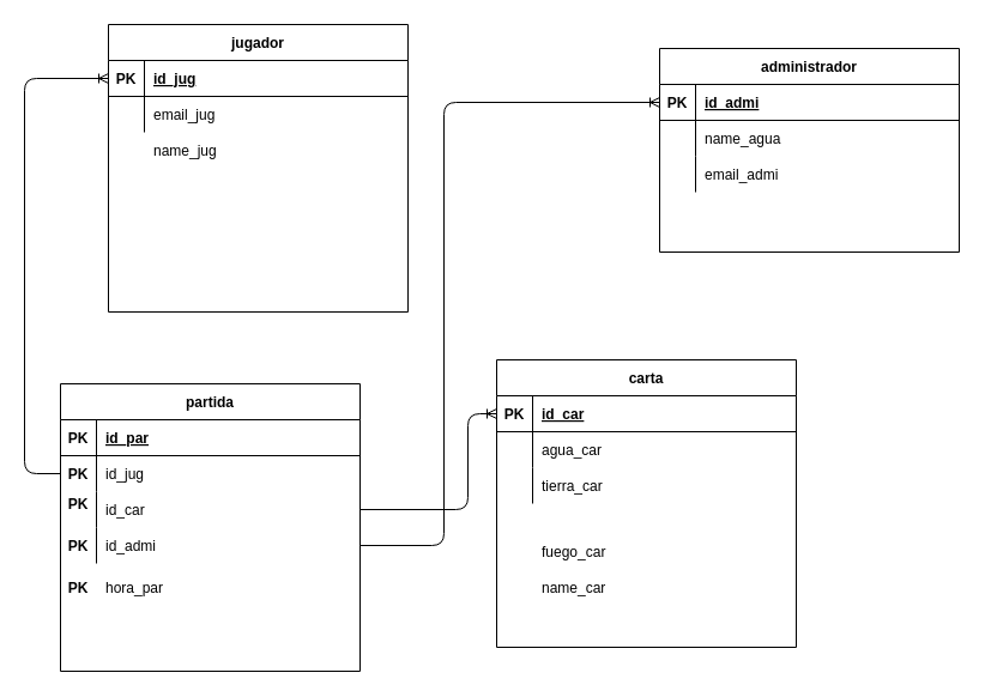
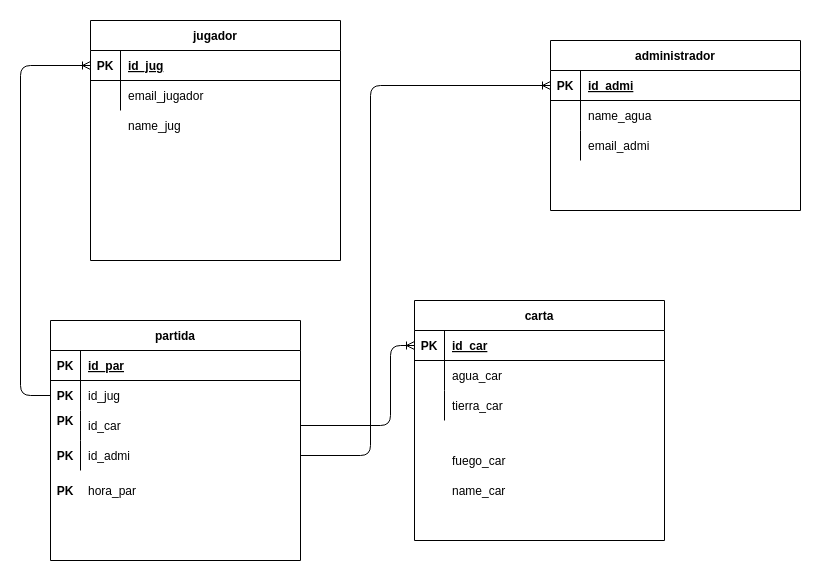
  <mxCell id="0" />
  <mxCell id="1" parent="0" />
  <mxCell id="2" value="administrador" style="shape=table;startSize=30;container=1;collapsible=1;childLayout=tableLayout;fixedRows=1;rowLines=0;fontStyle=1;align=center;resizeLast=1;" vertex="1" parent="1"><mxGeometry x="550" y="40" width="250" height="170" as="geometry" /></mxCell>
  <mxCell id="3" value="" style="shape=partialRectangle;collapsible=0;dropTarget=0;pointerEvents=0;fillColor=none;points=[[0,0.5],[1,0.5]];portConstraint=eastwest;top=0;left=0;right=0;bottom=1;" vertex="1" parent="2"><mxGeometry y="30" width="250" height="30" as="geometry" /></mxCell>
  <mxCell id="4" value="PK" style="shape=partialRectangle;overflow=hidden;connectable=0;fillColor=none;top=0;left=0;bottom=0;right=0;fontStyle=1;" vertex="1" parent="3"><mxGeometry width="30" height="30" as="geometry" /></mxCell>
  <mxCell id="5" value="id_admi" style="shape=partialRectangle;overflow=hidden;connectable=0;fillColor=none;top=0;left=0;bottom=0;right=0;align=left;spacingLeft=6;fontStyle=5;" vertex="1" parent="3"><mxGeometry x="30" width="220" height="30" as="geometry" /></mxCell>
  <mxCell id="6" value="" style="shape=partialRectangle;collapsible=0;dropTarget=0;pointerEvents=0;fillColor=none;points=[[0,0.5],[1,0.5]];portConstraint=eastwest;top=0;left=0;right=0;bottom=0;" vertex="1" parent="2"><mxGeometry y="60" width="250" height="30" as="geometry" /></mxCell>
  <mxCell id="7" value="" style="shape=partialRectangle;overflow=hidden;connectable=0;fillColor=none;top=0;left=0;bottom=0;right=0;" vertex="1" parent="6"><mxGeometry width="30" height="30" as="geometry" /></mxCell>
  <mxCell id="8" value="name_agua" style="shape=partialRectangle;overflow=hidden;connectable=0;fillColor=none;top=0;left=0;bottom=0;right=0;align=left;spacingLeft=6;" vertex="1" parent="6"><mxGeometry x="30" width="220" height="30" as="geometry" /></mxCell>
  <mxCell id="9" value="" style="shape=partialRectangle;collapsible=0;dropTarget=0;pointerEvents=0;fillColor=none;points=[[0,0.5],[1,0.5]];portConstraint=eastwest;top=0;left=0;right=0;bottom=0;" vertex="1" parent="2"><mxGeometry y="90" width="250" height="30" as="geometry" /></mxCell>
  <mxCell id="10" value="" style="shape=partialRectangle;overflow=hidden;connectable=0;fillColor=none;top=0;left=0;bottom=0;right=0;" vertex="1" parent="9"><mxGeometry width="30" height="30" as="geometry" /></mxCell>
  <mxCell id="11" value="email_admi" style="shape=partialRectangle;overflow=hidden;connectable=0;fillColor=none;top=0;left=0;bottom=0;right=0;align=left;spacingLeft=6;" vertex="1" parent="9"><mxGeometry x="30" width="220" height="30" as="geometry" /></mxCell>
  <mxCell id="12" value="jugador" style="shape=table;startSize=30;container=1;collapsible=1;childLayout=tableLayout;fixedRows=1;rowLines=0;fontStyle=1;align=center;resizeLast=1;" vertex="1" parent="1"><mxGeometry x="90" y="20" width="250" height="240" as="geometry" /></mxCell>
  <mxCell id="13" value="" style="shape=partialRectangle;collapsible=0;dropTarget=0;pointerEvents=0;fillColor=none;points=[[0,0.5],[1,0.5]];portConstraint=eastwest;top=0;left=0;right=0;bottom=1;" vertex="1" parent="12"><mxGeometry y="30" width="250" height="30" as="geometry" /></mxCell>
  <mxCell id="14" value="PK" style="shape=partialRectangle;overflow=hidden;connectable=0;fillColor=none;top=0;left=0;bottom=0;right=0;fontStyle=1;" vertex="1" parent="13"><mxGeometry width="30" height="30" as="geometry" /></mxCell>
  <mxCell id="15" value="id_jug" style="shape=partialRectangle;overflow=hidden;connectable=0;fillColor=none;top=0;left=0;bottom=0;right=0;align=left;spacingLeft=6;fontStyle=5;" vertex="1" parent="13"><mxGeometry x="30" width="220" height="30" as="geometry" /></mxCell>
  <mxCell id="16" value="" style="shape=partialRectangle;collapsible=0;dropTarget=0;pointerEvents=0;fillColor=none;points=[[0,0.5],[1,0.5]];portConstraint=eastwest;top=0;left=0;right=0;bottom=0;" vertex="1" parent="12"><mxGeometry y="60" width="250" height="30" as="geometry" /></mxCell>
  <mxCell id="17" value="" style="shape=partialRectangle;overflow=hidden;connectable=0;fillColor=none;top=0;left=0;bottom=0;right=0;" vertex="1" parent="16"><mxGeometry width="30" height="30" as="geometry" /></mxCell>
- <mxCell id="18" value="email_jug" style="shape=partialRectangle;overflow=hidden;connectable=0;fillColor=none;top=0;left=0;bottom=0;right=0;align=left;spacingLeft=6;" vertex="1" parent="16"><mxGeometry x="30" width="220" height="30" as="geometry" /></mxCell>
+ <mxCell id="18" value="email_jugador" style="shape=partialRectangle;overflow=hidden;connectable=0;fillColor=none;top=0;left=0;bottom=0;right=0;align=left;spacingLeft=6;" vertex="1" parent="16"><mxGeometry x="30" width="220" height="30" as="geometry" /></mxCell>
  <mxCell id="19" value="carta" style="shape=table;startSize=30;container=1;collapsible=1;childLayout=tableLayout;fixedRows=1;rowLines=0;fontStyle=1;align=center;resizeLast=1;" vertex="1" parent="1"><mxGeometry x="414" y="300" width="250" height="240" as="geometry" /></mxCell>
  <mxCell id="20" value="" style="shape=partialRectangle;collapsible=0;dropTarget=0;pointerEvents=0;fillColor=none;points=[[0,0.5],[1,0.5]];portConstraint=eastwest;top=0;left=0;right=0;bottom=1;" vertex="1" parent="19"><mxGeometry y="30" width="250" height="30" as="geometry" /></mxCell>
  <mxCell id="21" value="PK" style="shape=partialRectangle;overflow=hidden;connectable=0;fillColor=none;top=0;left=0;bottom=0;right=0;fontStyle=1;" vertex="1" parent="20"><mxGeometry width="30" height="30" as="geometry" /></mxCell>
  <mxCell id="22" value="id_car" style="shape=partialRectangle;overflow=hidden;connectable=0;fillColor=none;top=0;left=0;bottom=0;right=0;align=left;spacingLeft=6;fontStyle=5;" vertex="1" parent="20"><mxGeometry x="30" width="220" height="30" as="geometry" /></mxCell>
  <mxCell id="23" value="" style="shape=partialRectangle;collapsible=0;dropTarget=0;pointerEvents=0;fillColor=none;points=[[0,0.5],[1,0.5]];portConstraint=eastwest;top=0;left=0;right=0;bottom=0;" vertex="1" parent="19"><mxGeometry y="60" width="250" height="30" as="geometry" /></mxCell>
  <mxCell id="24" value="" style="shape=partialRectangle;overflow=hidden;connectable=0;fillColor=none;top=0;left=0;bottom=0;right=0;" vertex="1" parent="23"><mxGeometry width="30" height="30" as="geometry" /></mxCell>
  <mxCell id="25" value="agua_car" style="shape=partialRectangle;overflow=hidden;connectable=0;fillColor=none;top=0;left=0;bottom=0;right=0;align=left;spacingLeft=6;" vertex="1" parent="23"><mxGeometry x="30" width="220" height="30" as="geometry" /></mxCell>
  <mxCell id="26" value="" style="shape=partialRectangle;collapsible=0;dropTarget=0;pointerEvents=0;fillColor=none;points=[[0,0.5],[1,0.5]];portConstraint=eastwest;top=0;left=0;right=0;bottom=0;" vertex="1" parent="19"><mxGeometry y="90" width="250" height="30" as="geometry" /></mxCell>
  <mxCell id="27" value="" style="shape=partialRectangle;overflow=hidden;connectable=0;fillColor=none;top=0;left=0;bottom=0;right=0;" vertex="1" parent="26"><mxGeometry width="30" height="30" as="geometry" /></mxCell>
  <mxCell id="28" value="tierra_car" style="shape=partialRectangle;overflow=hidden;connectable=0;fillColor=none;top=0;left=0;bottom=0;right=0;align=left;spacingLeft=6;" vertex="1" parent="26"><mxGeometry x="30" width="220" height="30" as="geometry" /></mxCell>
  <mxCell id="29" value="" style="shape=partialRectangle;collapsible=0;dropTarget=0;pointerEvents=0;fillColor=none;points=[[0,0.5],[1,0.5]];portConstraint=eastwest;top=0;left=0;right=0;bottom=0;" vertex="1" parent="19"><mxGeometry y="120" width="250" height="30" as="geometry" /></mxCell>
  <mxCell id="30" value="" style="shape=partialRectangle;overflow=hidden;connectable=0;fillColor=none;top=0;left=0;bottom=0;right=0;" vertex="1" parent="29"><mxGeometry width="30" height="30" as="geometry" /></mxCell>
  <mxCell id="31" value="name_jug" style="shape=partialRectangle;overflow=hidden;connectable=0;fillColor=none;top=0;left=0;bottom=0;right=0;align=left;spacingLeft=6;" vertex="1" parent="1"><mxGeometry x="120" y="110" width="220" height="30" as="geometry" /></mxCell>
  <mxCell id="32" value="fuego_car" style="shape=partialRectangle;overflow=hidden;connectable=0;fillColor=none;top=0;left=0;bottom=0;right=0;align=left;spacingLeft=6;" vertex="1" parent="1"><mxGeometry x="444" y="450" width="220" height="20" as="geometry" /></mxCell>
  <mxCell id="33" value="name_car" style="shape=partialRectangle;overflow=hidden;connectable=0;fillColor=none;top=0;left=0;bottom=0;right=0;align=left;spacingLeft=6;" vertex="1" parent="1"><mxGeometry x="444" y="475" width="220" height="30" as="geometry" /></mxCell>
  <mxCell id="34" value="partida" style="shape=table;startSize=30;container=1;collapsible=1;childLayout=tableLayout;fixedRows=1;rowLines=0;fontStyle=1;align=center;resizeLast=1;" vertex="1" parent="1"><mxGeometry x="50" y="320" width="250" height="240" as="geometry" /></mxCell>
  <mxCell id="35" value="" style="shape=partialRectangle;collapsible=0;dropTarget=0;pointerEvents=0;fillColor=none;points=[[0,0.5],[1,0.5]];portConstraint=eastwest;top=0;left=0;right=0;bottom=1;" vertex="1" parent="34"><mxGeometry y="30" width="250" height="30" as="geometry" /></mxCell>
  <mxCell id="36" value="PK" style="shape=partialRectangle;overflow=hidden;connectable=0;fillColor=none;top=0;left=0;bottom=0;right=0;fontStyle=1;" vertex="1" parent="35"><mxGeometry width="30" height="30" as="geometry" /></mxCell>
  <mxCell id="37" value="id_par" style="shape=partialRectangle;overflow=hidden;connectable=0;fillColor=none;top=0;left=0;bottom=0;right=0;align=left;spacingLeft=6;fontStyle=5;" vertex="1" parent="35"><mxGeometry x="30" width="220" height="30" as="geometry" /></mxCell>
  <mxCell id="38" value="" style="shape=partialRectangle;collapsible=0;dropTarget=0;pointerEvents=0;fillColor=none;points=[[0,0.5],[1,0.5]];portConstraint=eastwest;top=0;left=0;right=0;bottom=0;" vertex="1" parent="34"><mxGeometry y="60" width="250" height="30" as="geometry" /></mxCell>
  <mxCell id="39" value="" style="shape=partialRectangle;overflow=hidden;connectable=0;fillColor=none;top=0;left=0;bottom=0;right=0;" vertex="1" parent="38"><mxGeometry width="30" height="30" as="geometry" /></mxCell>
  <mxCell id="40" value="id_jug" style="shape=partialRectangle;overflow=hidden;connectable=0;fillColor=none;top=0;left=0;bottom=0;right=0;align=left;spacingLeft=6;" vertex="1" parent="38"><mxGeometry x="30" width="220" height="30" as="geometry" /></mxCell>
  <mxCell id="41" value="" style="shape=partialRectangle;collapsible=0;dropTarget=0;pointerEvents=0;fillColor=none;points=[[0,0.5],[1,0.5]];portConstraint=eastwest;top=0;left=0;right=0;bottom=0;" vertex="1" parent="34"><mxGeometry y="90" width="250" height="30" as="geometry" /></mxCell>
  <mxCell id="42" value="" style="shape=partialRectangle;overflow=hidden;connectable=0;fillColor=none;top=0;left=0;bottom=0;right=0;" vertex="1" parent="41"><mxGeometry width="30" height="30" as="geometry" /></mxCell>
  <mxCell id="43" value="id_car" style="shape=partialRectangle;overflow=hidden;connectable=0;fillColor=none;top=0;left=0;bottom=0;right=0;align=left;spacingLeft=6;" vertex="1" parent="41"><mxGeometry x="30" width="220" height="30" as="geometry" /></mxCell>
  <mxCell id="44" value="" style="shape=partialRectangle;collapsible=0;dropTarget=0;pointerEvents=0;fillColor=none;points=[[0,0.5],[1,0.5]];portConstraint=eastwest;top=0;left=0;right=0;bottom=0;" vertex="1" parent="34"><mxGeometry y="120" width="250" height="30" as="geometry" /></mxCell>
  <mxCell id="45" value="" style="shape=partialRectangle;overflow=hidden;connectable=0;fillColor=none;top=0;left=0;bottom=0;right=0;" vertex="1" parent="44"><mxGeometry width="30" height="30" as="geometry" /></mxCell>
  <mxCell id="46" value="id_admi" style="shape=partialRectangle;overflow=hidden;connectable=0;fillColor=none;top=0;left=0;bottom=0;right=0;align=left;spacingLeft=6;" vertex="1" parent="44"><mxGeometry x="30" width="220" height="30" as="geometry" /></mxCell>
  <mxCell id="47" value="hora_par" style="shape=partialRectangle;overflow=hidden;connectable=0;fillColor=none;top=0;left=0;bottom=0;right=0;align=left;spacingLeft=6;" vertex="1" parent="1"><mxGeometry x="80" y="475" width="220" height="30" as="geometry" /></mxCell>
  <mxCell id="48" value="PK" style="shape=partialRectangle;overflow=hidden;connectable=0;fillColor=none;top=0;left=0;bottom=0;right=0;fontStyle=1;" vertex="1" parent="1"><mxGeometry x="50" y="380" width="30" height="30" as="geometry" /></mxCell>
  <mxCell id="49" value="PK" style="shape=partialRectangle;overflow=hidden;connectable=0;fillColor=none;top=0;left=0;bottom=0;right=0;fontStyle=1;" vertex="1" parent="1"><mxGeometry x="50" y="405" width="30" height="30" as="geometry" /></mxCell>
  <mxCell id="50" value="PK" style="shape=partialRectangle;overflow=hidden;connectable=0;fillColor=none;top=0;left=0;bottom=0;right=0;fontStyle=1;" vertex="1" parent="1"><mxGeometry x="50" y="440" width="30" height="30" as="geometry" /></mxCell>
  <mxCell id="51" value="PK" style="shape=partialRectangle;overflow=hidden;connectable=0;fillColor=none;top=0;left=0;bottom=0;right=0;fontStyle=1;" vertex="1" parent="1"><mxGeometry x="50" y="475" width="30" height="30" as="geometry" /></mxCell>
  <mxCell id="52" value="" style="fontSize=12;html=1;endArrow=ERoneToMany;entryX=0;entryY=0.5;entryDx=0;entryDy=0;" edge="1" parent="1" target="13"><mxGeometry width="100" height="100" relative="1" as="geometry"><mxPoint x="50" y="395" as="sourcePoint" /><mxPoint x="560" y="250" as="targetPoint" /><Array as="points"><mxPoint x="20" y="395" /><mxPoint x="20" y="65" /></Array></mxGeometry></mxCell>
  <mxCell id="53" value="" style="fontSize=12;html=1;endArrow=ERoneToMany;entryX=0;entryY=0.5;entryDx=0;entryDy=0;exitX=1;exitY=0.5;exitDx=0;exitDy=0;" edge="1" parent="1" source="44" target="3"><mxGeometry width="100" height="100" relative="1" as="geometry"><mxPoint x="420" y="350" as="sourcePoint" /><mxPoint x="520" y="250" as="targetPoint" /><Array as="points"><mxPoint x="370" y="455" /><mxPoint x="370" y="85" /></Array></mxGeometry></mxCell>
  <mxCell id="54" value="" style="fontSize=12;html=1;endArrow=ERoneToMany;entryX=0;entryY=0.5;entryDx=0;entryDy=0;exitX=1;exitY=0.5;exitDx=0;exitDy=0;" edge="1" parent="1" source="41" target="20"><mxGeometry width="100" height="100" relative="1" as="geometry"><mxPoint x="310" y="465" as="sourcePoint" /><mxPoint x="560" y="95" as="targetPoint" /><Array as="points"><mxPoint x="390" y="425" /><mxPoint x="390" y="345" /></Array></mxGeometry></mxCell>
